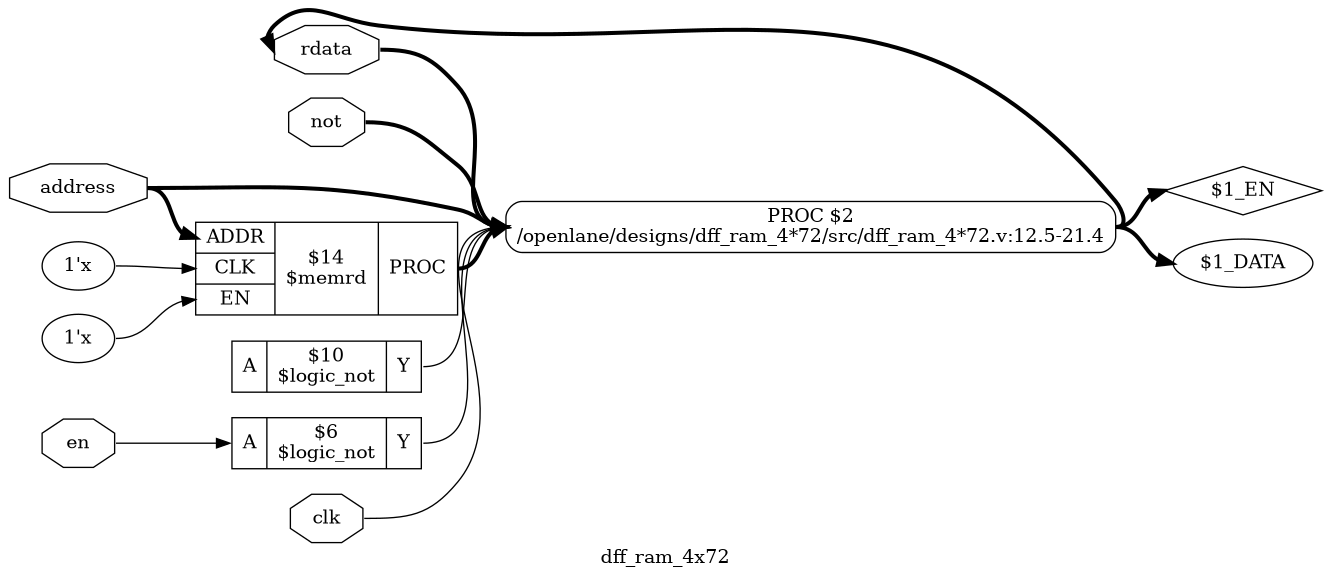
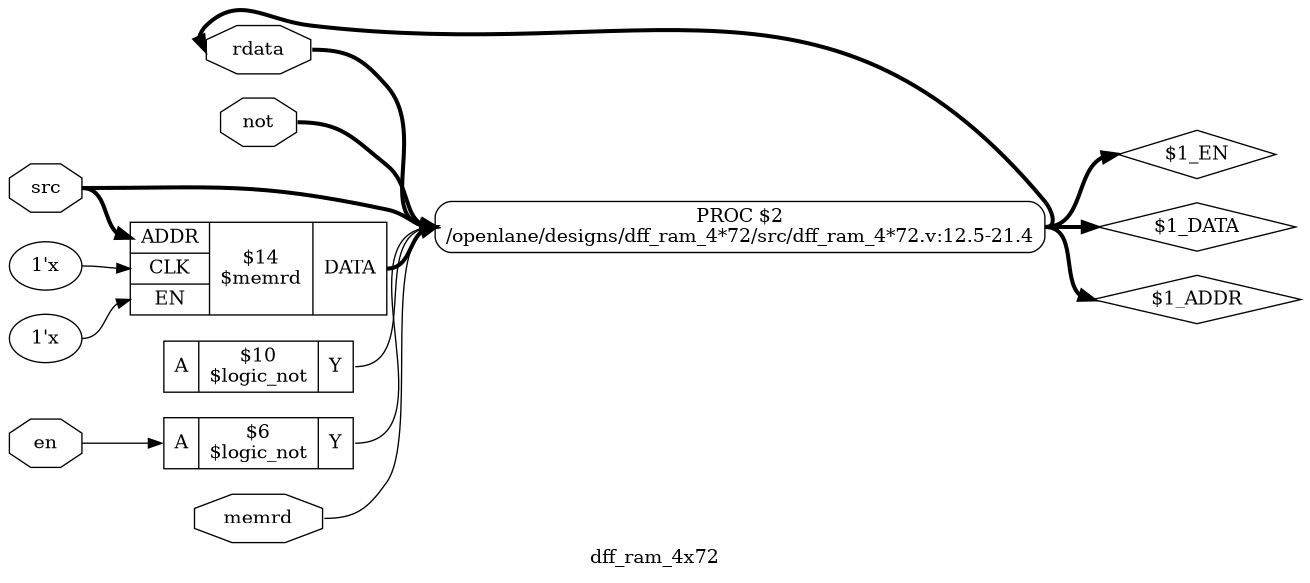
  digraph {
    label=dff_ram_4x72
    rankdir=LR
    remincross=true
    node [shape=octagon]
    edge [color=black fontcolor=black headport=w style="setlinewidth(3)" tailport=e]
    n1 [color=black fontcolor=black label=rdata]
    n2 [label="PROC $2\n/openlane/designs/dff_ram_4*72/src/dff_ram_4*72.v:12.5-21.4" shape=box style=rounded]
    n3 [label="$1_EN" shape=diamond]
-   n4 [label="$1_DATA" shape=ellipse]
+   n4 [label="$1_DATA" shape=diamond]
+   n5 [label="$1_ADDR" shape=diamond]
    n6 [color=black fontcolor=black label=not]
-   n7 [color=black fontcolor=black label=address]
-   n8 [label="{{<p23> ADDR|<p24> CLK|<p25> EN}|$14\n$memrd|{<p26> PROC}}" shape=record]
+   n7 [color=black fontcolor=black label=src]
+   n8 [label="{{<p23> ADDR|<p24> CLK|<p25> EN}|$14\n$memrd|{<p26> DATA}}" shape=record]
    n9 [label="{{<p28> A}|$10\n$logic_not|{<p29> Y}}" shape=record]
    n10 [color=black fontcolor=black label=en]
    n11 [label="{{<p28> A}|$6\n$logic_not|{<p29> Y}}" shape=record]
-   n12 [color=black fontcolor=black label=clk]
+   n12 [color=black fontcolor=black label=memrd]
    n13 [label="1'x" shape=""]
    n14 [label="1'x" shape=""]
    n1 -> n2
    n2 -> n1
    n2 -> n3
    n2 -> n4
+   n2 -> n5
    n6 -> n2
    n7 -> n2
    n7 -> n8 [headport="p23:w"]
    n8 -> n2 [tailport="p26:e"]
    n9 -> n2 [tailport="p29:e" style=""]
    n10 -> n11 [headport="p28:w" style=""]
    n11 -> n2 [tailport="p29:e" style=""]
    n12 -> n2 [style=""]
    n13 -> n8 [headport="p25:w" style=""]
    n14 -> n8 [headport="p24:w" style=""]
  }
